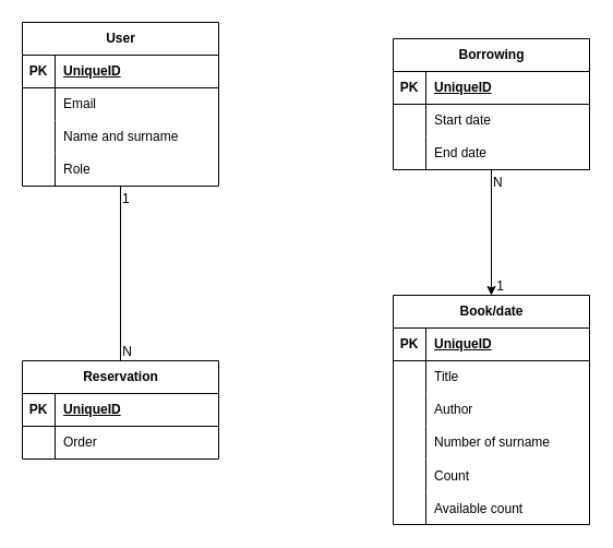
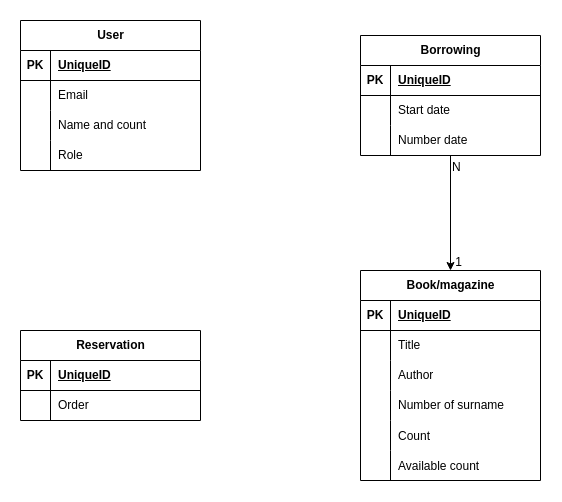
  <mxCell id="0" />
  <mxCell id="1" parent="0" />
  <mxCell id="2" value="User" style="shape=table;startSize=30;container=1;collapsible=1;childLayout=tableLayout;fixedRows=1;rowLines=0;fontStyle=1;align=center;resizeLast=1;html=1;" parent="1" vertex="1"><mxGeometry x="20" y="20" width="180" height="150" as="geometry" /></mxCell>
  <mxCell id="3" value="" style="shape=tableRow;horizontal=0;startSize=0;swimlaneHead=0;swimlaneBody=0;fillColor=none;collapsible=0;dropTarget=0;points=[[0,0.5],[1,0.5]];portConstraint=eastwest;top=0;left=0;right=0;bottom=1;" parent="2" vertex="1"><mxGeometry y="30" width="180" height="30" as="geometry" /></mxCell>
  <mxCell id="4" value="PK" style="shape=partialRectangle;connectable=0;fillColor=none;top=0;left=0;bottom=0;right=0;fontStyle=1;overflow=hidden;whiteSpace=wrap;html=1;" parent="3" vertex="1"><mxGeometry width="30" height="30" as="geometry"><mxRectangle width="30" height="30" as="alternateBounds" /></mxGeometry></mxCell>
  <mxCell id="5" value="UniqueID" style="shape=partialRectangle;connectable=0;fillColor=none;top=0;left=0;bottom=0;right=0;align=left;spacingLeft=6;fontStyle=5;overflow=hidden;whiteSpace=wrap;html=1;" parent="3" vertex="1"><mxGeometry x="30" width="150" height="30" as="geometry"><mxRectangle width="150" height="30" as="alternateBounds" /></mxGeometry></mxCell>
  <mxCell id="6" value="" style="shape=tableRow;horizontal=0;startSize=0;swimlaneHead=0;swimlaneBody=0;fillColor=none;collapsible=0;dropTarget=0;points=[[0,0.5],[1,0.5]];portConstraint=eastwest;top=0;left=0;right=0;bottom=0;" parent="2" vertex="1"><mxGeometry y="60" width="180" height="30" as="geometry" /></mxCell>
  <mxCell id="7" value="" style="shape=partialRectangle;connectable=0;fillColor=none;top=0;left=0;bottom=0;right=0;editable=1;overflow=hidden;whiteSpace=wrap;html=1;" parent="6" vertex="1"><mxGeometry width="30" height="30" as="geometry"><mxRectangle width="30" height="30" as="alternateBounds" /></mxGeometry></mxCell>
  <mxCell id="8" value="Email" style="shape=partialRectangle;connectable=0;fillColor=none;top=0;left=0;bottom=0;right=0;align=left;spacingLeft=6;overflow=hidden;whiteSpace=wrap;html=1;" parent="6" vertex="1"><mxGeometry x="30" width="150" height="30" as="geometry"><mxRectangle width="150" height="30" as="alternateBounds" /></mxGeometry></mxCell>
  <mxCell id="9" value="" style="shape=tableRow;horizontal=0;startSize=0;swimlaneHead=0;swimlaneBody=0;fillColor=none;collapsible=0;dropTarget=0;points=[[0,0.5],[1,0.5]];portConstraint=eastwest;top=0;left=0;right=0;bottom=0;" parent="2" vertex="1"><mxGeometry y="90" width="180" height="30" as="geometry" /></mxCell>
  <mxCell id="10" value="" style="shape=partialRectangle;connectable=0;fillColor=none;top=0;left=0;bottom=0;right=0;editable=1;overflow=hidden;whiteSpace=wrap;html=1;" parent="9" vertex="1"><mxGeometry width="30" height="30" as="geometry"><mxRectangle width="30" height="30" as="alternateBounds" /></mxGeometry></mxCell>
- <mxCell id="11" value="Name and surname" style="shape=partialRectangle;connectable=0;fillColor=none;top=0;left=0;bottom=0;right=0;align=left;spacingLeft=6;overflow=hidden;whiteSpace=wrap;html=1;" parent="9" vertex="1"><mxGeometry x="30" width="150" height="30" as="geometry"><mxRectangle width="150" height="30" as="alternateBounds" /></mxGeometry></mxCell>
+ <mxCell id="11" value="Name and count" style="shape=partialRectangle;connectable=0;fillColor=none;top=0;left=0;bottom=0;right=0;align=left;spacingLeft=6;overflow=hidden;whiteSpace=wrap;html=1;" parent="9" vertex="1"><mxGeometry x="30" width="150" height="30" as="geometry"><mxRectangle width="150" height="30" as="alternateBounds" /></mxGeometry></mxCell>
  <mxCell id="12" value="" style="shape=tableRow;horizontal=0;startSize=0;swimlaneHead=0;swimlaneBody=0;fillColor=none;collapsible=0;dropTarget=0;points=[[0,0.5],[1,0.5]];portConstraint=eastwest;top=0;left=0;right=0;bottom=0;" parent="2" vertex="1"><mxGeometry y="120" width="180" height="30" as="geometry" /></mxCell>
  <mxCell id="13" value="" style="shape=partialRectangle;connectable=0;fillColor=none;top=0;left=0;bottom=0;right=0;editable=1;overflow=hidden;whiteSpace=wrap;html=1;" parent="12" vertex="1"><mxGeometry width="30" height="30" as="geometry"><mxRectangle width="30" height="30" as="alternateBounds" /></mxGeometry></mxCell>
  <mxCell id="14" value="Role" style="shape=partialRectangle;connectable=0;fillColor=none;top=0;left=0;bottom=0;right=0;align=left;spacingLeft=6;overflow=hidden;whiteSpace=wrap;html=1;" parent="12" vertex="1"><mxGeometry x="30" width="150" height="30" as="geometry"><mxRectangle width="150" height="30" as="alternateBounds" /></mxGeometry></mxCell>
- <mxCell id="15" value="Book/date" style="shape=table;startSize=30;container=1;collapsible=1;childLayout=tableLayout;fixedRows=1;rowLines=0;fontStyle=1;align=center;resizeLast=1;html=1;" parent="1" vertex="1"><mxGeometry x="360" y="270" width="180" height="210" as="geometry" /></mxCell>
+ <mxCell id="15" value="Book/magazine" style="shape=table;startSize=30;container=1;collapsible=1;childLayout=tableLayout;fixedRows=1;rowLines=0;fontStyle=1;align=center;resizeLast=1;html=1;" parent="1" vertex="1"><mxGeometry x="360" y="270" width="180" height="210" as="geometry" /></mxCell>
  <mxCell id="16" value="" style="shape=tableRow;horizontal=0;startSize=0;swimlaneHead=0;swimlaneBody=0;fillColor=none;collapsible=0;dropTarget=0;points=[[0,0.5],[1,0.5]];portConstraint=eastwest;top=0;left=0;right=0;bottom=1;" parent="15" vertex="1"><mxGeometry y="30" width="180" height="30" as="geometry" /></mxCell>
  <mxCell id="17" value="PK" style="shape=partialRectangle;connectable=0;fillColor=none;top=0;left=0;bottom=0;right=0;fontStyle=1;overflow=hidden;whiteSpace=wrap;html=1;" parent="16" vertex="1"><mxGeometry width="30" height="30" as="geometry"><mxRectangle width="30" height="30" as="alternateBounds" /></mxGeometry></mxCell>
  <mxCell id="18" value="UniqueID" style="shape=partialRectangle;connectable=0;fillColor=none;top=0;left=0;bottom=0;right=0;align=left;spacingLeft=6;fontStyle=5;overflow=hidden;whiteSpace=wrap;html=1;" parent="16" vertex="1"><mxGeometry x="30" width="150" height="30" as="geometry"><mxRectangle width="150" height="30" as="alternateBounds" /></mxGeometry></mxCell>
  <mxCell id="19" value="" style="shape=tableRow;horizontal=0;startSize=0;swimlaneHead=0;swimlaneBody=0;fillColor=none;collapsible=0;dropTarget=0;points=[[0,0.5],[1,0.5]];portConstraint=eastwest;top=0;left=0;right=0;bottom=0;" parent="15" vertex="1"><mxGeometry y="60" width="180" height="30" as="geometry" /></mxCell>
  <mxCell id="20" value="" style="shape=partialRectangle;connectable=0;fillColor=none;top=0;left=0;bottom=0;right=0;editable=1;overflow=hidden;whiteSpace=wrap;html=1;" parent="19" vertex="1"><mxGeometry width="30" height="30" as="geometry"><mxRectangle width="30" height="30" as="alternateBounds" /></mxGeometry></mxCell>
  <mxCell id="21" value="Title" style="shape=partialRectangle;connectable=0;fillColor=none;top=0;left=0;bottom=0;right=0;align=left;spacingLeft=6;overflow=hidden;whiteSpace=wrap;html=1;" parent="19" vertex="1"><mxGeometry x="30" width="150" height="30" as="geometry"><mxRectangle width="150" height="30" as="alternateBounds" /></mxGeometry></mxCell>
  <mxCell id="22" value="" style="shape=tableRow;horizontal=0;startSize=0;swimlaneHead=0;swimlaneBody=0;fillColor=none;collapsible=0;dropTarget=0;points=[[0,0.5],[1,0.5]];portConstraint=eastwest;top=0;left=0;right=0;bottom=0;" parent="15" vertex="1"><mxGeometry y="90" width="180" height="30" as="geometry" /></mxCell>
  <mxCell id="23" value="" style="shape=partialRectangle;connectable=0;fillColor=none;top=0;left=0;bottom=0;right=0;editable=1;overflow=hidden;whiteSpace=wrap;html=1;" parent="22" vertex="1"><mxGeometry width="30" height="30" as="geometry"><mxRectangle width="30" height="30" as="alternateBounds" /></mxGeometry></mxCell>
  <mxCell id="24" value="Author" style="shape=partialRectangle;connectable=0;fillColor=none;top=0;left=0;bottom=0;right=0;align=left;spacingLeft=6;overflow=hidden;whiteSpace=wrap;html=1;" parent="22" vertex="1"><mxGeometry x="30" width="150" height="30" as="geometry"><mxRectangle width="150" height="30" as="alternateBounds" /></mxGeometry></mxCell>
  <mxCell id="25" value="" style="shape=tableRow;horizontal=0;startSize=0;swimlaneHead=0;swimlaneBody=0;fillColor=none;collapsible=0;dropTarget=0;points=[[0,0.5],[1,0.5]];portConstraint=eastwest;top=0;left=0;right=0;bottom=0;" parent="15" vertex="1"><mxGeometry y="120" width="180" height="30" as="geometry" /></mxCell>
  <mxCell id="26" value="" style="shape=partialRectangle;connectable=0;fillColor=none;top=0;left=0;bottom=0;right=0;editable=1;overflow=hidden;whiteSpace=wrap;html=1;" parent="25" vertex="1"><mxGeometry width="30" height="30" as="geometry"><mxRectangle width="30" height="30" as="alternateBounds" /></mxGeometry></mxCell>
  <mxCell id="27" value="Number of surname" style="shape=partialRectangle;connectable=0;fillColor=none;top=0;left=0;bottom=0;right=0;align=left;spacingLeft=6;overflow=hidden;whiteSpace=wrap;html=1;" parent="25" vertex="1"><mxGeometry x="30" width="150" height="30" as="geometry"><mxRectangle width="150" height="30" as="alternateBounds" /></mxGeometry></mxCell>
  <mxCell id="28" value="" style="shape=tableRow;horizontal=0;startSize=0;swimlaneHead=0;swimlaneBody=0;fillColor=none;collapsible=0;dropTarget=0;points=[[0,0.5],[1,0.5]];portConstraint=eastwest;top=0;left=0;right=0;bottom=0;" vertex="1" parent="15"><mxGeometry y="150" width="180" height="30" as="geometry" /></mxCell>
  <mxCell id="29" value="" style="shape=partialRectangle;connectable=0;fillColor=none;top=0;left=0;bottom=0;right=0;editable=1;overflow=hidden;" vertex="1" parent="28"><mxGeometry width="30" height="30" as="geometry"><mxRectangle width="30" height="30" as="alternateBounds" /></mxGeometry></mxCell>
  <mxCell id="30" value="Count" style="shape=partialRectangle;connectable=0;fillColor=none;top=0;left=0;bottom=0;right=0;align=left;spacingLeft=6;overflow=hidden;" vertex="1" parent="28"><mxGeometry x="30" width="150" height="30" as="geometry"><mxRectangle width="150" height="30" as="alternateBounds" /></mxGeometry></mxCell>
  <mxCell id="31" value="" style="shape=tableRow;horizontal=0;startSize=0;swimlaneHead=0;swimlaneBody=0;fillColor=none;collapsible=0;dropTarget=0;points=[[0,0.5],[1,0.5]];portConstraint=eastwest;top=0;left=0;right=0;bottom=0;" vertex="1" parent="15"><mxGeometry y="180" width="180" height="30" as="geometry" /></mxCell>
  <mxCell id="32" value="" style="shape=partialRectangle;connectable=0;fillColor=none;top=0;left=0;bottom=0;right=0;editable=1;overflow=hidden;" vertex="1" parent="31"><mxGeometry width="30" height="30" as="geometry"><mxRectangle width="30" height="30" as="alternateBounds" /></mxGeometry></mxCell>
  <mxCell id="33" value="Available count" style="shape=partialRectangle;connectable=0;fillColor=none;top=0;left=0;bottom=0;right=0;align=left;spacingLeft=6;overflow=hidden;" vertex="1" parent="31"><mxGeometry x="30" width="150" height="30" as="geometry"><mxRectangle width="150" height="30" as="alternateBounds" /></mxGeometry></mxCell>
  <mxCell id="34" value="Borrowing" style="shape=table;startSize=30;container=1;collapsible=1;childLayout=tableLayout;fixedRows=1;rowLines=0;fontStyle=1;align=center;resizeLast=1;html=1;" parent="1" vertex="1"><mxGeometry x="360" y="35" width="180" height="120" as="geometry" /></mxCell>
  <mxCell id="35" value="" style="shape=tableRow;horizontal=0;startSize=0;swimlaneHead=0;swimlaneBody=0;fillColor=none;collapsible=0;dropTarget=0;points=[[0,0.5],[1,0.5]];portConstraint=eastwest;top=0;left=0;right=0;bottom=1;" parent="34" vertex="1"><mxGeometry y="30" width="180" height="30" as="geometry" /></mxCell>
  <mxCell id="36" value="PK" style="shape=partialRectangle;connectable=0;fillColor=none;top=0;left=0;bottom=0;right=0;fontStyle=1;overflow=hidden;whiteSpace=wrap;html=1;" parent="35" vertex="1"><mxGeometry width="30" height="30" as="geometry"><mxRectangle width="30" height="30" as="alternateBounds" /></mxGeometry></mxCell>
  <mxCell id="37" value="UniqueID" style="shape=partialRectangle;connectable=0;fillColor=none;top=0;left=0;bottom=0;right=0;align=left;spacingLeft=6;fontStyle=5;overflow=hidden;whiteSpace=wrap;html=1;" parent="35" vertex="1"><mxGeometry x="30" width="150" height="30" as="geometry"><mxRectangle width="150" height="30" as="alternateBounds" /></mxGeometry></mxCell>
  <mxCell id="38" value="" style="shape=tableRow;horizontal=0;startSize=0;swimlaneHead=0;swimlaneBody=0;fillColor=none;collapsible=0;dropTarget=0;points=[[0,0.5],[1,0.5]];portConstraint=eastwest;top=0;left=0;right=0;bottom=0;" parent="34" vertex="1"><mxGeometry y="60" width="180" height="30" as="geometry" /></mxCell>
  <mxCell id="39" value="" style="shape=partialRectangle;connectable=0;fillColor=none;top=0;left=0;bottom=0;right=0;editable=1;overflow=hidden;whiteSpace=wrap;html=1;" parent="38" vertex="1"><mxGeometry width="30" height="30" as="geometry"><mxRectangle width="30" height="30" as="alternateBounds" /></mxGeometry></mxCell>
  <mxCell id="40" value="Start date" style="shape=partialRectangle;connectable=0;fillColor=none;top=0;left=0;bottom=0;right=0;align=left;spacingLeft=6;overflow=hidden;whiteSpace=wrap;html=1;" parent="38" vertex="1"><mxGeometry x="30" width="150" height="30" as="geometry"><mxRectangle width="150" height="30" as="alternateBounds" /></mxGeometry></mxCell>
  <mxCell id="41" value="" style="shape=tableRow;horizontal=0;startSize=0;swimlaneHead=0;swimlaneBody=0;fillColor=none;collapsible=0;dropTarget=0;points=[[0,0.5],[1,0.5]];portConstraint=eastwest;top=0;left=0;right=0;bottom=0;" parent="34" vertex="1"><mxGeometry y="90" width="180" height="30" as="geometry" /></mxCell>
  <mxCell id="42" value="" style="shape=partialRectangle;connectable=0;fillColor=none;top=0;left=0;bottom=0;right=0;editable=1;overflow=hidden;whiteSpace=wrap;html=1;" parent="41" vertex="1"><mxGeometry width="30" height="30" as="geometry"><mxRectangle width="30" height="30" as="alternateBounds" /></mxGeometry></mxCell>
- <mxCell id="43" value="End date" style="shape=partialRectangle;connectable=0;fillColor=none;top=0;left=0;bottom=0;right=0;align=left;spacingLeft=6;overflow=hidden;whiteSpace=wrap;html=1;" parent="41" vertex="1"><mxGeometry x="30" width="150" height="30" as="geometry"><mxRectangle width="150" height="30" as="alternateBounds" /></mxGeometry></mxCell>
+ <mxCell id="43" value="Number date" style="shape=partialRectangle;connectable=0;fillColor=none;top=0;left=0;bottom=0;right=0;align=left;spacingLeft=6;overflow=hidden;whiteSpace=wrap;html=1;" parent="41" vertex="1"><mxGeometry x="30" width="150" height="30" as="geometry"><mxRectangle width="150" height="30" as="alternateBounds" /></mxGeometry></mxCell>
  <mxCell id="44" value="" style="endArrow=classic;html=1;rounded=0;" parent="1" source="34" target="15" edge="1"><mxGeometry relative="1" as="geometry"><mxPoint x="290" y="230" as="sourcePoint" /><mxPoint x="450" y="230" as="targetPoint" /></mxGeometry></mxCell>
  <mxCell id="45" value="N" style="resizable=0;html=1;whiteSpace=wrap;align=left;verticalAlign=bottom;" parent="44" connectable="0" vertex="1"><mxGeometry x="-1" relative="1" as="geometry"><mxPoint y="20" as="offset" /></mxGeometry></mxCell>
  <mxCell id="46" value="1" style="resizable=0;html=1;whiteSpace=wrap;align=right;verticalAlign=bottom;" parent="44" connectable="0" vertex="1"><mxGeometry x="1" relative="1" as="geometry"><mxPoint x="13" as="offset" /></mxGeometry></mxCell>
  <mxCell id="47" value="Reservation" style="shape=table;startSize=30;container=1;collapsible=1;childLayout=tableLayout;fixedRows=1;rowLines=0;fontStyle=1;align=center;resizeLast=1;html=1;" vertex="1" parent="1"><mxGeometry x="20" y="330" width="180" height="90" as="geometry" /></mxCell>
  <mxCell id="48" value="" style="shape=tableRow;horizontal=0;startSize=0;swimlaneHead=0;swimlaneBody=0;fillColor=none;collapsible=0;dropTarget=0;points=[[0,0.5],[1,0.5]];portConstraint=eastwest;top=0;left=0;right=0;bottom=1;" vertex="1" parent="47"><mxGeometry y="30" width="180" height="30" as="geometry" /></mxCell>
  <mxCell id="49" value="PK" style="shape=partialRectangle;connectable=0;fillColor=none;top=0;left=0;bottom=0;right=0;fontStyle=1;overflow=hidden;whiteSpace=wrap;html=1;" vertex="1" parent="48"><mxGeometry width="30" height="30" as="geometry"><mxRectangle width="30" height="30" as="alternateBounds" /></mxGeometry></mxCell>
  <mxCell id="50" value="UniqueID" style="shape=partialRectangle;connectable=0;fillColor=none;top=0;left=0;bottom=0;right=0;align=left;spacingLeft=6;fontStyle=5;overflow=hidden;whiteSpace=wrap;html=1;" vertex="1" parent="48"><mxGeometry x="30" width="150" height="30" as="geometry"><mxRectangle width="150" height="30" as="alternateBounds" /></mxGeometry></mxCell>
  <mxCell id="51" value="" style="shape=tableRow;horizontal=0;startSize=0;swimlaneHead=0;swimlaneBody=0;fillColor=none;collapsible=0;dropTarget=0;points=[[0,0.5],[1,0.5]];portConstraint=eastwest;top=0;left=0;right=0;bottom=0;" vertex="1" parent="47"><mxGeometry y="60" width="180" height="30" as="geometry" /></mxCell>
  <mxCell id="52" value="" style="shape=partialRectangle;connectable=0;fillColor=none;top=0;left=0;bottom=0;right=0;editable=1;overflow=hidden;whiteSpace=wrap;html=1;" vertex="1" parent="51"><mxGeometry width="30" height="30" as="geometry"><mxRectangle width="30" height="30" as="alternateBounds" /></mxGeometry></mxCell>
  <mxCell id="53" value="Order" style="shape=partialRectangle;connectable=0;fillColor=none;top=0;left=0;bottom=0;right=0;align=left;spacingLeft=6;overflow=hidden;whiteSpace=wrap;html=1;" vertex="1" parent="51"><mxGeometry x="30" width="150" height="30" as="geometry"><mxRectangle width="150" height="30" as="alternateBounds" /></mxGeometry></mxCell>
- <mxCell id="54" value="" style="endArrow=none;html=1;rounded=0;" edge="1" parent="1" source="2" target="47"><mxGeometry relative="1" as="geometry"><mxPoint x="110" y="240" as="sourcePoint" /><mxPoint x="270" y="240" as="targetPoint" /></mxGeometry></mxCell>
- <mxCell id="55" value="1" style="resizable=0;html=1;whiteSpace=wrap;align=left;verticalAlign=bottom;" connectable="0" vertex="1" parent="54"><mxGeometry x="-1" relative="1" as="geometry"><mxPoint y="20" as="offset" /></mxGeometry></mxCell>
- <mxCell id="56" value="N" style="resizable=0;html=1;whiteSpace=wrap;align=right;verticalAlign=bottom;" connectable="0" vertex="1" parent="54"><mxGeometry x="1" relative="1" as="geometry"><mxPoint x="12" as="offset" /></mxGeometry></mxCell>
